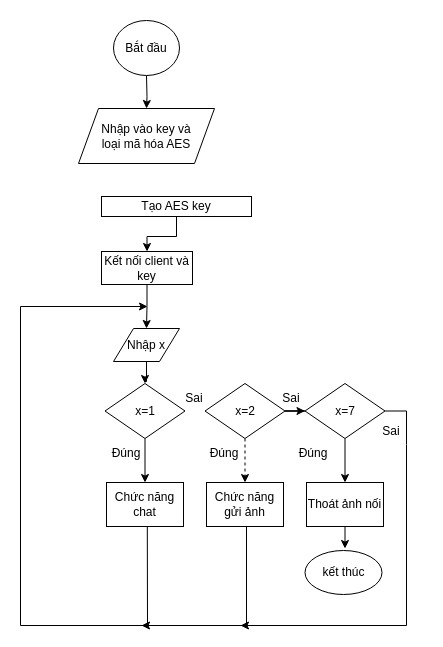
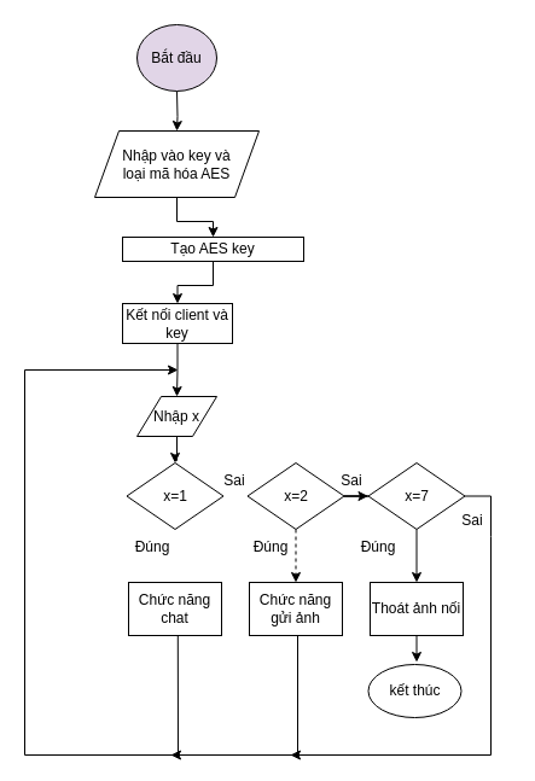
  <mxCell id="0" />
  <mxCell id="1" parent="0" />
  <mxCell id="2" value="" style="edgeStyle=orthogonalEdgeStyle;rounded=0;orthogonalLoop=1;jettySize=auto;html=1;" parent="1" target="5" edge="1"><mxGeometry relative="1" as="geometry"><mxPoint x="146" y="75" as="sourcePoint" /></mxGeometry></mxCell>
- <mxCell id="3" value="Bắt đầu" style="ellipse;whiteSpace=wrap;html=1;" parent="1" vertex="1"><mxGeometry x="113" y="20" width="66" height="55" as="geometry" /></mxCell>
+ <mxCell id="3" value="Bắt đầu" style="ellipse;whiteSpace=wrap;html=1;fillColor=#e1d5e7;" parent="1" vertex="1"><mxGeometry x="113" y="20" width="66" height="55" as="geometry" /></mxCell>
+ <mxCell id="4" value="" style="edgeStyle=orthogonalEdgeStyle;rounded=0;orthogonalLoop=1;jettySize=auto;html=1;" parent="1" source="5" target="7" edge="1"><mxGeometry relative="1" as="geometry" /></mxCell>
  <mxCell id="5" value="Nhập vào key và &lt;br&gt;loại mã hóa AES" style="shape=parallelogram;perimeter=parallelogramPerimeter;whiteSpace=wrap;html=1;fixedSize=1;" parent="1" vertex="1"><mxGeometry x="78" y="108" width="136" height="55" as="geometry" /></mxCell>
  <mxCell id="6" value="" style="edgeStyle=orthogonalEdgeStyle;rounded=0;orthogonalLoop=1;jettySize=auto;html=1;" edge="1" parent="1" source="7" target="30"><mxGeometry relative="1" as="geometry" /></mxCell>
  <mxCell id="7" value="Tạo AES key" style="rounded=0;whiteSpace=wrap;html=1;" parent="1" vertex="1"><mxGeometry x="101" y="196" width="150" height="20" as="geometry" /></mxCell>
- <mxCell id="8" value="" style="edgeStyle=orthogonalEdgeStyle;rounded=0;orthogonalLoop=1;jettySize=auto;html=1;" parent="1" source="9" target="12" edge="1"><mxGeometry relative="1" as="geometry" /></mxCell>
  <mxCell id="9" value="x=1" style="rhombus;whiteSpace=wrap;html=1;" parent="1" vertex="1"><mxGeometry x="104.5" y="383" width="80" height="55" as="geometry" /></mxCell>
  <mxCell id="10" value="" style="edgeStyle=orthogonalEdgeStyle;rounded=0;orthogonalLoop=1;jettySize=auto;html=1;" parent="1" source="11" target="9" edge="1"><mxGeometry relative="1" as="geometry" /></mxCell>
  <mxCell id="11" value="Nhập x" style="shape=parallelogram;perimeter=parallelogramPerimeter;whiteSpace=wrap;html=1;fixedSize=1;" parent="1" vertex="1"><mxGeometry x="113" y="328" width="66" height="33" as="geometry" /></mxCell>
  <mxCell id="12" value="Chức năng chat" style="rounded=0;whiteSpace=wrap;html=1;" parent="1" vertex="1"><mxGeometry x="106" y="482" width="77" height="44" as="geometry" /></mxCell>
  <mxCell id="13" value="" style="edgeStyle=orthogonalEdgeStyle;rounded=0;orthogonalLoop=1;jettySize=auto;html=1;dashed=1;" parent="1" source="15" target="17" edge="1"><mxGeometry relative="1" as="geometry" /></mxCell>
  <mxCell id="14" value="" style="edgeStyle=orthogonalEdgeStyle;rounded=0;orthogonalLoop=1;jettySize=auto;html=1;" parent="1" source="15" target="20" edge="1"><mxGeometry relative="1" as="geometry" /></mxCell>
  <mxCell id="15" value="x=2" style="rhombus;whiteSpace=wrap;html=1;" parent="1" vertex="1"><mxGeometry x="204.5" y="383" width="80" height="55" as="geometry" /></mxCell>
  <mxCell id="16" style="edgeStyle=orthogonalEdgeStyle;rounded=0;orthogonalLoop=1;jettySize=auto;html=1;" parent="1" source="17" edge="1"><mxGeometry relative="1" as="geometry"><mxPoint x="141" y="625" as="targetPoint" /><Array as="points"><mxPoint x="246" y="625" /></Array></mxGeometry></mxCell>
  <mxCell id="17" value="Chức năng gửi ảnh" style="rounded=0;whiteSpace=wrap;html=1;" parent="1" vertex="1"><mxGeometry x="206" y="482" width="77" height="44" as="geometry" /></mxCell>
  <mxCell id="18" style="edgeStyle=orthogonalEdgeStyle;rounded=0;orthogonalLoop=1;jettySize=auto;html=1;" edge="1" parent="1" source="20"><mxGeometry relative="1" as="geometry"><mxPoint x="240" y="625" as="targetPoint" /><Array as="points"><mxPoint x="406" y="444" /><mxPoint x="406" y="625" /><mxPoint x="385" y="625" /></Array></mxGeometry></mxCell>
  <mxCell id="19" value="" style="edgeStyle=orthogonalEdgeStyle;rounded=0;orthogonalLoop=1;jettySize=auto;html=1;" edge="1" parent="1" source="20" target="32"><mxGeometry relative="1" as="geometry" /></mxCell>
  <mxCell id="20" value="x=7" style="rhombus;whiteSpace=wrap;html=1;" parent="1" vertex="1"><mxGeometry x="304.5" y="383" width="80" height="55" as="geometry" /></mxCell>
  <mxCell id="21" value="" style="endArrow=classic;html=1;rounded=0;exitX=0.53;exitY=0.997;exitDx=0;exitDy=0;exitPerimeter=0;" parent="1" source="12" edge="1"><mxGeometry width="50" height="50" relative="1" as="geometry"><mxPoint x="97" y="532" as="sourcePoint" /><mxPoint x="147" y="306" as="targetPoint" /><Array as="points"><mxPoint x="147" y="625" /><mxPoint x="20" y="625" /><mxPoint x="20" y="306" /></Array></mxGeometry></mxCell>
  <mxCell id="22" value="kết thúc" style="ellipse;whiteSpace=wrap;html=1;" parent="1" vertex="1"><mxGeometry x="304.5" y="550" width="77" height="44" as="geometry" /></mxCell>
  <mxCell id="23" value="Đúng" style="text;html=1;strokeColor=none;fillColor=none;align=center;verticalAlign=middle;whiteSpace=wrap;rounded=0;" vertex="1" parent="1"><mxGeometry x="95.5" y="438" width="60" height="30" as="geometry" /></mxCell>
  <mxCell id="24" value="Đúng" style="text;html=1;strokeColor=none;fillColor=none;align=center;verticalAlign=middle;whiteSpace=wrap;rounded=0;" vertex="1" parent="1"><mxGeometry x="193.5" y="438" width="60" height="30" as="geometry" /></mxCell>
  <mxCell id="25" value="Đúng" style="text;html=1;strokeColor=none;fillColor=none;align=center;verticalAlign=middle;whiteSpace=wrap;rounded=0;" vertex="1" parent="1"><mxGeometry x="283" y="438" width="60" height="30" as="geometry" /></mxCell>
  <mxCell id="26" value="Sai" style="text;html=1;strokeColor=none;fillColor=none;align=center;verticalAlign=middle;whiteSpace=wrap;rounded=0;" vertex="1" parent="1"><mxGeometry x="163.5" y="383" width="60" height="30" as="geometry" /></mxCell>
  <mxCell id="27" value="Sai" style="text;html=1;strokeColor=none;fillColor=none;align=center;verticalAlign=middle;whiteSpace=wrap;rounded=0;" vertex="1" parent="1"><mxGeometry x="260.5" y="383" width="60" height="30" as="geometry" /></mxCell>
  <mxCell id="28" value="Sai" style="text;html=1;strokeColor=none;fillColor=none;align=center;verticalAlign=middle;whiteSpace=wrap;rounded=0;" vertex="1" parent="1"><mxGeometry x="361" y="416" width="60" height="30" as="geometry" /></mxCell>
  <mxCell id="29" value="" style="edgeStyle=orthogonalEdgeStyle;rounded=0;orthogonalLoop=1;jettySize=auto;html=1;" edge="1" parent="1" source="30" target="11"><mxGeometry relative="1" as="geometry" /></mxCell>
  <mxCell id="30" value="Kết nối client và key" style="rounded=0;whiteSpace=wrap;html=1;" vertex="1" parent="1"><mxGeometry x="101" y="251" width="91" height="33" as="geometry" /></mxCell>
  <mxCell id="31" value="" style="edgeStyle=orthogonalEdgeStyle;rounded=0;orthogonalLoop=1;jettySize=auto;html=1;" edge="1" parent="1" source="32"><mxGeometry relative="1" as="geometry"><mxPoint x="344.5" y="548" as="targetPoint" /></mxGeometry></mxCell>
  <mxCell id="32" value="Thoát ảnh nối" style="rounded=0;whiteSpace=wrap;html=1;" vertex="1" parent="1"><mxGeometry x="306" y="482" width="77" height="44" as="geometry" /></mxCell>
